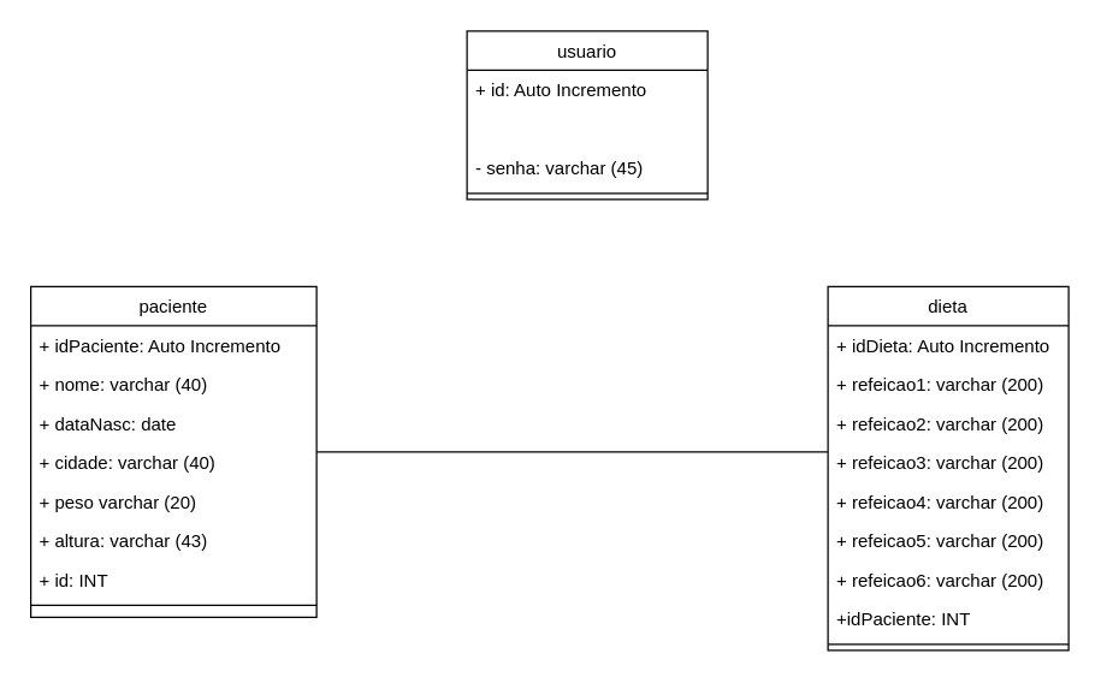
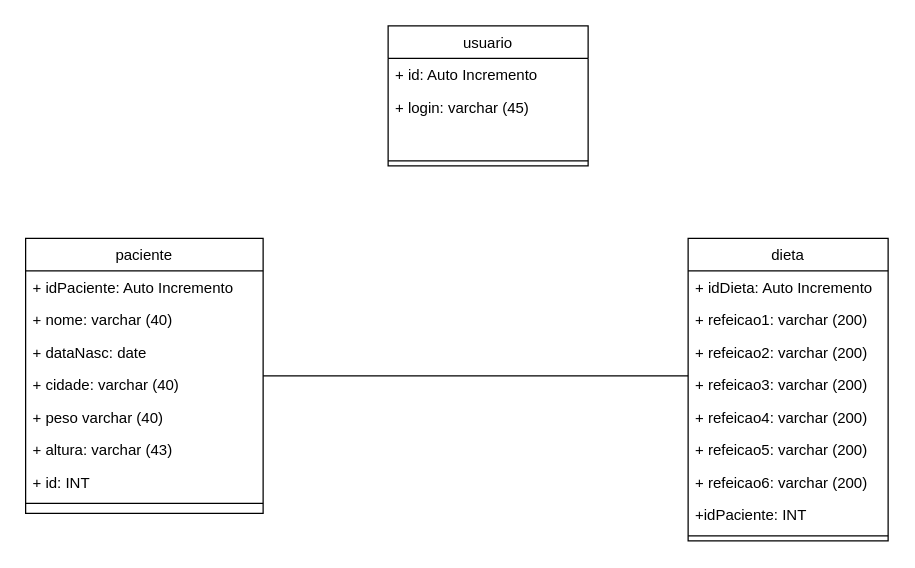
  <mxCell id="0" />
  <mxCell id="1" parent="0" />
  <mxCell id="2" value="usuario" style="swimlane;fontStyle=0;align=center;verticalAlign=top;childLayout=stackLayout;horizontal=1;startSize=26;horizontalStack=0;resizeParent=1;resizeLast=0;collapsible=1;marginBottom=0;rounded=0;shadow=0;strokeWidth=1;" vertex="1" parent="1"><mxGeometry x="310" y="20" width="160" height="112" as="geometry"><mxRectangle x="550" y="140" width="160" height="26" as="alternateBounds" /></mxGeometry></mxCell>
  <mxCell id="3" value="" style="group" vertex="1" connectable="0" parent="2"><mxGeometry y="26" width="160" height="86" as="geometry" /></mxCell>
  <mxCell id="4" value="+ id: Auto Incremento" style="text;align=left;verticalAlign=top;spacingLeft=4;spacingRight=4;overflow=hidden;rotatable=0;points=[[0,0.5],[1,0.5]];portConstraint=eastwest;rounded=0;shadow=0;html=0;" vertex="1" parent="3"><mxGeometry width="160" height="26" as="geometry" /></mxCell>
- <mxCell id="6" value="- senha: varchar (45)" style="text;align=left;verticalAlign=top;spacingLeft=4;spacingRight=4;overflow=hidden;rotatable=0;points=[[0,0.5],[1,0.5]];portConstraint=eastwest;rounded=0;shadow=0;html=0;" vertex="1" parent="3"><mxGeometry y="52" width="160" height="26" as="geometry" /></mxCell>
+ <mxCell id="5" value="+ login: varchar (45)" style="text;align=left;verticalAlign=top;spacingLeft=4;spacingRight=4;overflow=hidden;rotatable=0;points=[[0,0.5],[1,0.5]];portConstraint=eastwest;rounded=0;shadow=0;html=0;" vertex="1" parent="3"><mxGeometry y="26" width="160" height="26" as="geometry" /></mxCell>
  <mxCell id="7" value="" style="line;html=1;strokeWidth=1;align=left;verticalAlign=middle;spacingTop=-1;spacingLeft=3;spacingRight=3;rotatable=0;labelPosition=right;points=[];portConstraint=eastwest;" vertex="1" parent="3"><mxGeometry y="78" width="160" height="8" as="geometry" /></mxCell>
  <mxCell id="8" value="paciente" style="swimlane;fontStyle=0;align=center;verticalAlign=top;childLayout=stackLayout;horizontal=1;startSize=26;horizontalStack=0;resizeParent=1;resizeLast=0;collapsible=1;marginBottom=0;rounded=0;shadow=0;strokeWidth=1;" vertex="1" parent="1"><mxGeometry x="20" y="190" width="190" height="220" as="geometry"><mxRectangle x="550" y="140" width="160" height="26" as="alternateBounds" /></mxGeometry></mxCell>
  <mxCell id="9" value="+ idPaciente: Auto Incremento" style="text;align=left;verticalAlign=top;spacingLeft=4;spacingRight=4;overflow=hidden;rotatable=0;points=[[0,0.5],[1,0.5]];portConstraint=eastwest;rounded=0;shadow=0;html=0;" vertex="1" parent="8"><mxGeometry y="26" width="190" height="26" as="geometry" /></mxCell>
  <mxCell id="10" value="+ nome: varchar (40)" style="text;align=left;verticalAlign=top;spacingLeft=4;spacingRight=4;overflow=hidden;rotatable=0;points=[[0,0.5],[1,0.5]];portConstraint=eastwest;rounded=0;shadow=0;html=0;" vertex="1" parent="8"><mxGeometry y="52" width="190" height="26" as="geometry" /></mxCell>
  <mxCell id="11" value="+ dataNasc: date" style="text;align=left;verticalAlign=top;spacingLeft=4;spacingRight=4;overflow=hidden;rotatable=0;points=[[0,0.5],[1,0.5]];portConstraint=eastwest;rounded=0;shadow=0;html=0;" vertex="1" parent="8"><mxGeometry y="78" width="190" height="26" as="geometry" /></mxCell>
  <mxCell id="12" value="+ cidade: varchar (40)" style="text;align=left;verticalAlign=top;spacingLeft=4;spacingRight=4;overflow=hidden;rotatable=0;points=[[0,0.5],[1,0.5]];portConstraint=eastwest;rounded=0;shadow=0;html=0;" vertex="1" parent="8"><mxGeometry y="104" width="190" height="26" as="geometry" /></mxCell>
- <mxCell id="13" value="+ peso varchar (20)" style="text;align=left;verticalAlign=top;spacingLeft=4;spacingRight=4;overflow=hidden;rotatable=0;points=[[0,0.5],[1,0.5]];portConstraint=eastwest;rounded=0;shadow=0;html=0;" vertex="1" parent="8"><mxGeometry y="130" width="190" height="26" as="geometry" /></mxCell>
+ <mxCell id="13" value="+ peso varchar (40)" style="text;align=left;verticalAlign=top;spacingLeft=4;spacingRight=4;overflow=hidden;rotatable=0;points=[[0,0.5],[1,0.5]];portConstraint=eastwest;rounded=0;shadow=0;html=0;" vertex="1" parent="8"><mxGeometry y="130" width="190" height="26" as="geometry" /></mxCell>
  <mxCell id="14" value="+ altura: varchar (43)" style="text;align=left;verticalAlign=top;spacingLeft=4;spacingRight=4;overflow=hidden;rotatable=0;points=[[0,0.5],[1,0.5]];portConstraint=eastwest;rounded=0;shadow=0;html=0;" vertex="1" parent="8"><mxGeometry y="156" width="190" height="26" as="geometry" /></mxCell>
  <mxCell id="15" value="+ id: INT " style="text;align=left;verticalAlign=top;spacingLeft=4;spacingRight=4;overflow=hidden;rotatable=0;points=[[0,0.5],[1,0.5]];portConstraint=eastwest;rounded=0;shadow=0;html=0;" vertex="1" parent="8"><mxGeometry y="182" width="190" height="26" as="geometry" /></mxCell>
  <mxCell id="16" value="" style="line;html=1;strokeWidth=1;align=left;verticalAlign=middle;spacingTop=-1;spacingLeft=3;spacingRight=3;rotatable=0;labelPosition=right;points=[];portConstraint=eastwest;" vertex="1" parent="8"><mxGeometry y="208" width="190" height="8" as="geometry" /></mxCell>
  <mxCell id="17" value="dieta" style="swimlane;fontStyle=0;align=center;verticalAlign=top;childLayout=stackLayout;horizontal=1;startSize=26;horizontalStack=0;resizeParent=1;resizeLast=0;collapsible=1;marginBottom=0;rounded=0;shadow=0;strokeWidth=1;" vertex="1" parent="1"><mxGeometry x="550" y="190" width="160" height="242" as="geometry"><mxRectangle x="550" y="140" width="160" height="26" as="alternateBounds" /></mxGeometry></mxCell>
  <mxCell id="18" value="+ idDieta: Auto Incremento" style="text;align=left;verticalAlign=top;spacingLeft=4;spacingRight=4;overflow=hidden;rotatable=0;points=[[0,0.5],[1,0.5]];portConstraint=eastwest;rounded=0;shadow=0;html=0;" vertex="1" parent="17"><mxGeometry y="26" width="160" height="26" as="geometry" /></mxCell>
  <mxCell id="19" value="+ refeicao1: varchar (200)" style="text;align=left;verticalAlign=top;spacingLeft=4;spacingRight=4;overflow=hidden;rotatable=0;points=[[0,0.5],[1,0.5]];portConstraint=eastwest;rounded=0;shadow=0;html=0;" vertex="1" parent="17"><mxGeometry y="52" width="160" height="26" as="geometry" /></mxCell>
  <mxCell id="20" value="+ refeicao2: varchar (200)" style="text;align=left;verticalAlign=top;spacingLeft=4;spacingRight=4;overflow=hidden;rotatable=0;points=[[0,0.5],[1,0.5]];portConstraint=eastwest;rounded=0;shadow=0;html=0;" vertex="1" parent="17"><mxGeometry y="78" width="160" height="26" as="geometry" /></mxCell>
  <mxCell id="21" value="+ refeicao3: varchar (200)" style="text;align=left;verticalAlign=top;spacingLeft=4;spacingRight=4;overflow=hidden;rotatable=0;points=[[0,0.5],[1,0.5]];portConstraint=eastwest;rounded=0;shadow=0;html=0;" vertex="1" parent="17"><mxGeometry y="104" width="160" height="26" as="geometry" /></mxCell>
  <mxCell id="22" value="+ refeicao4: varchar (200)" style="text;align=left;verticalAlign=top;spacingLeft=4;spacingRight=4;overflow=hidden;rotatable=0;points=[[0,0.5],[1,0.5]];portConstraint=eastwest;rounded=0;shadow=0;html=0;" vertex="1" parent="17"><mxGeometry y="130" width="160" height="26" as="geometry" /></mxCell>
  <mxCell id="23" value="+ refeicao5: varchar (200)" style="text;align=left;verticalAlign=top;spacingLeft=4;spacingRight=4;overflow=hidden;rotatable=0;points=[[0,0.5],[1,0.5]];portConstraint=eastwest;rounded=0;shadow=0;html=0;" vertex="1" parent="17"><mxGeometry y="156" width="160" height="26" as="geometry" /></mxCell>
  <mxCell id="24" value="+ refeicao6: varchar (200)" style="text;align=left;verticalAlign=top;spacingLeft=4;spacingRight=4;overflow=hidden;rotatable=0;points=[[0,0.5],[1,0.5]];portConstraint=eastwest;rounded=0;shadow=0;html=0;" vertex="1" parent="17"><mxGeometry y="182" width="160" height="26" as="geometry" /></mxCell>
  <mxCell id="25" value="+idPaciente: INT" style="text;align=left;verticalAlign=top;spacingLeft=4;spacingRight=4;overflow=hidden;rotatable=0;points=[[0,0.5],[1,0.5]];portConstraint=eastwest;rounded=0;shadow=0;html=0;" vertex="1" parent="17"><mxGeometry y="208" width="160" height="26" as="geometry" /></mxCell>
  <mxCell id="26" value="" style="line;html=1;strokeWidth=1;align=left;verticalAlign=middle;spacingTop=-1;spacingLeft=3;spacingRight=3;rotatable=0;labelPosition=right;points=[];portConstraint=eastwest;" vertex="1" parent="17"><mxGeometry y="234" width="160" height="8" as="geometry" /></mxCell>
  <mxCell id="27" value="" style="endArrow=none;html=1;rounded=0;exitX=1;exitY=0.5;exitDx=0;exitDy=0;" edge="1" parent="1" source="8"><mxGeometry width="50" height="50" relative="1" as="geometry"><mxPoint x="380" y="340" as="sourcePoint" /><mxPoint x="550" y="300" as="targetPoint" /></mxGeometry></mxCell>
